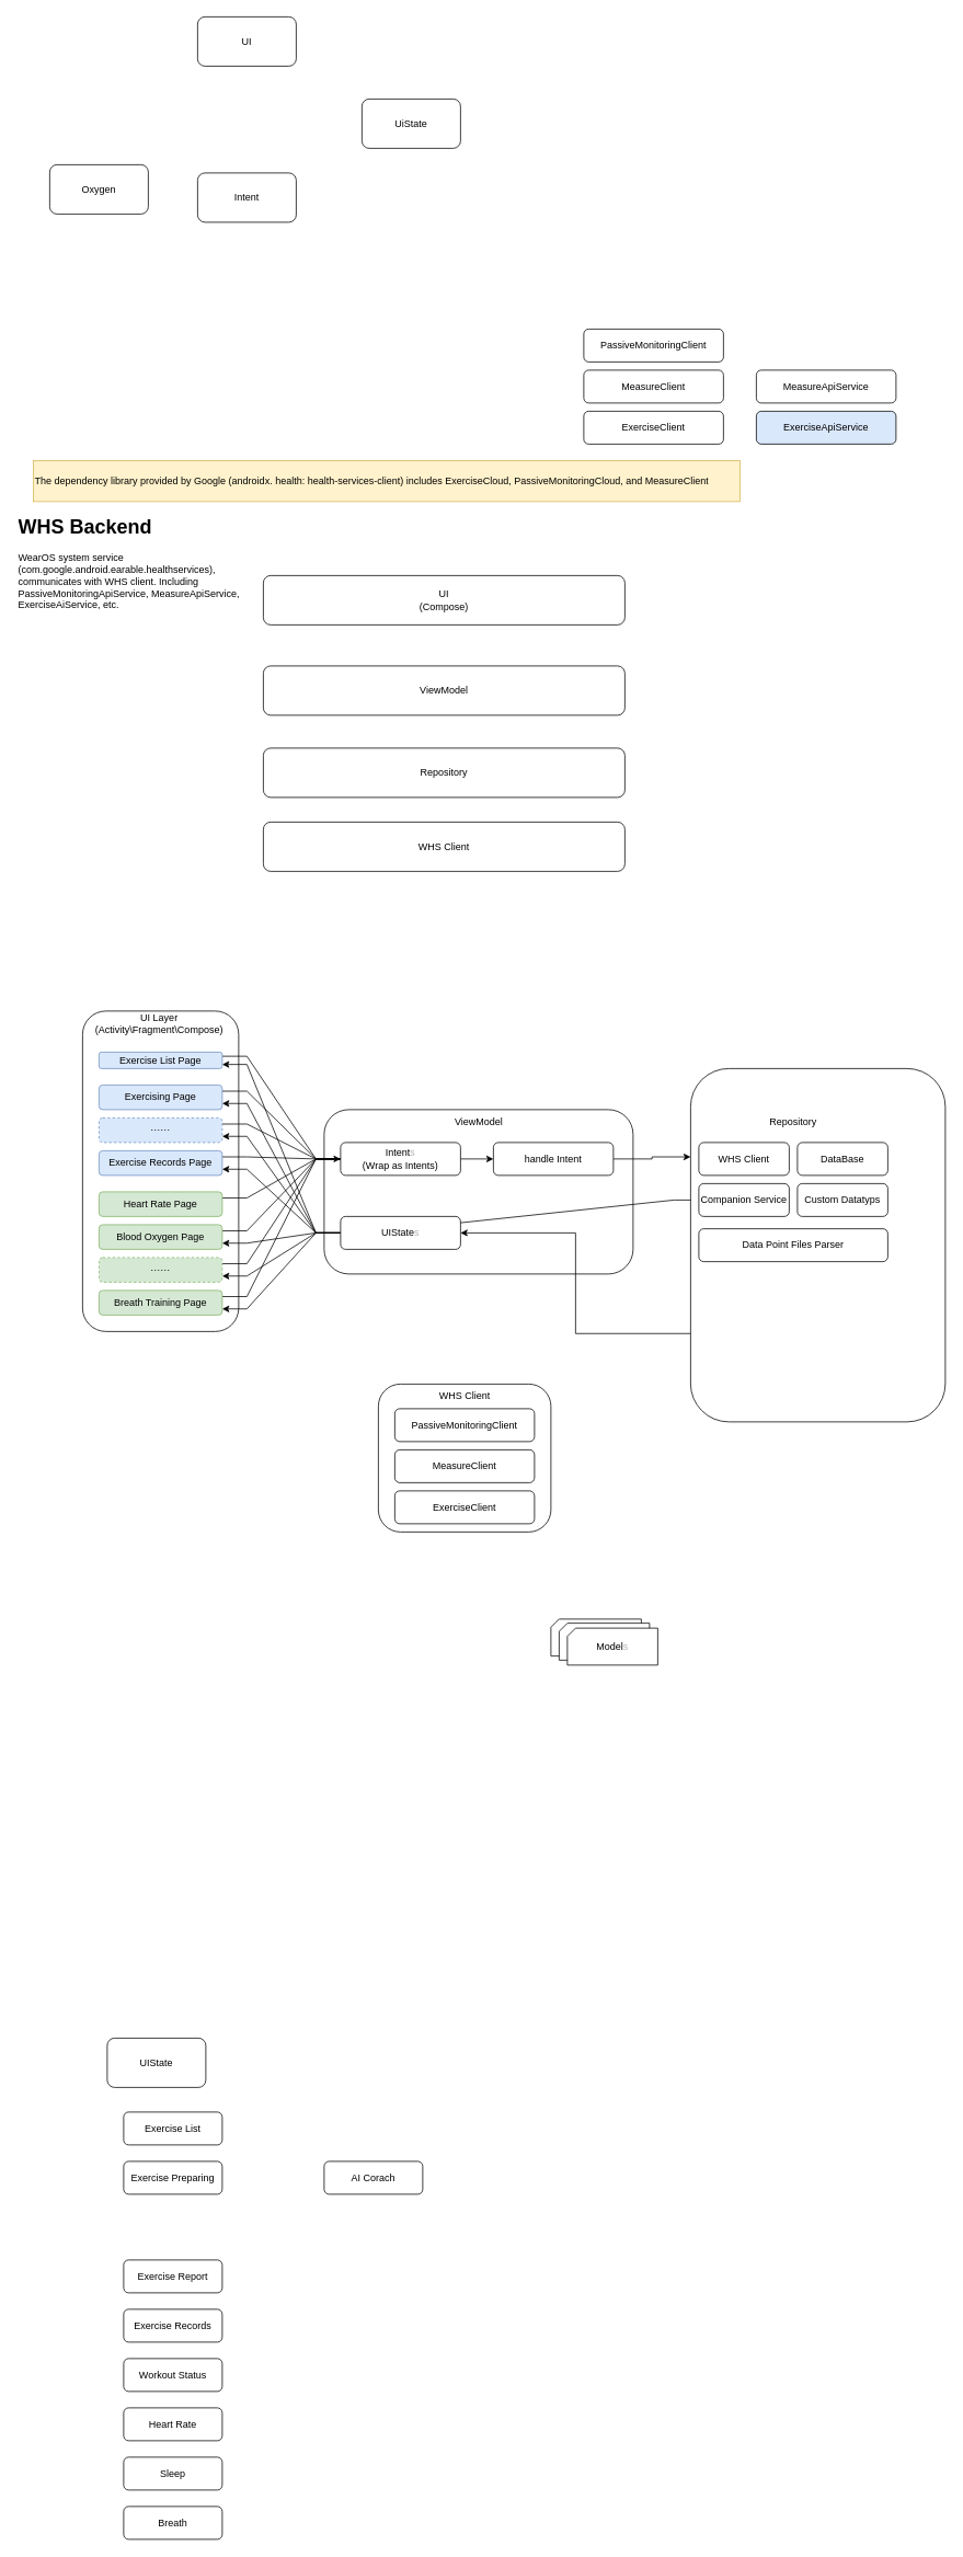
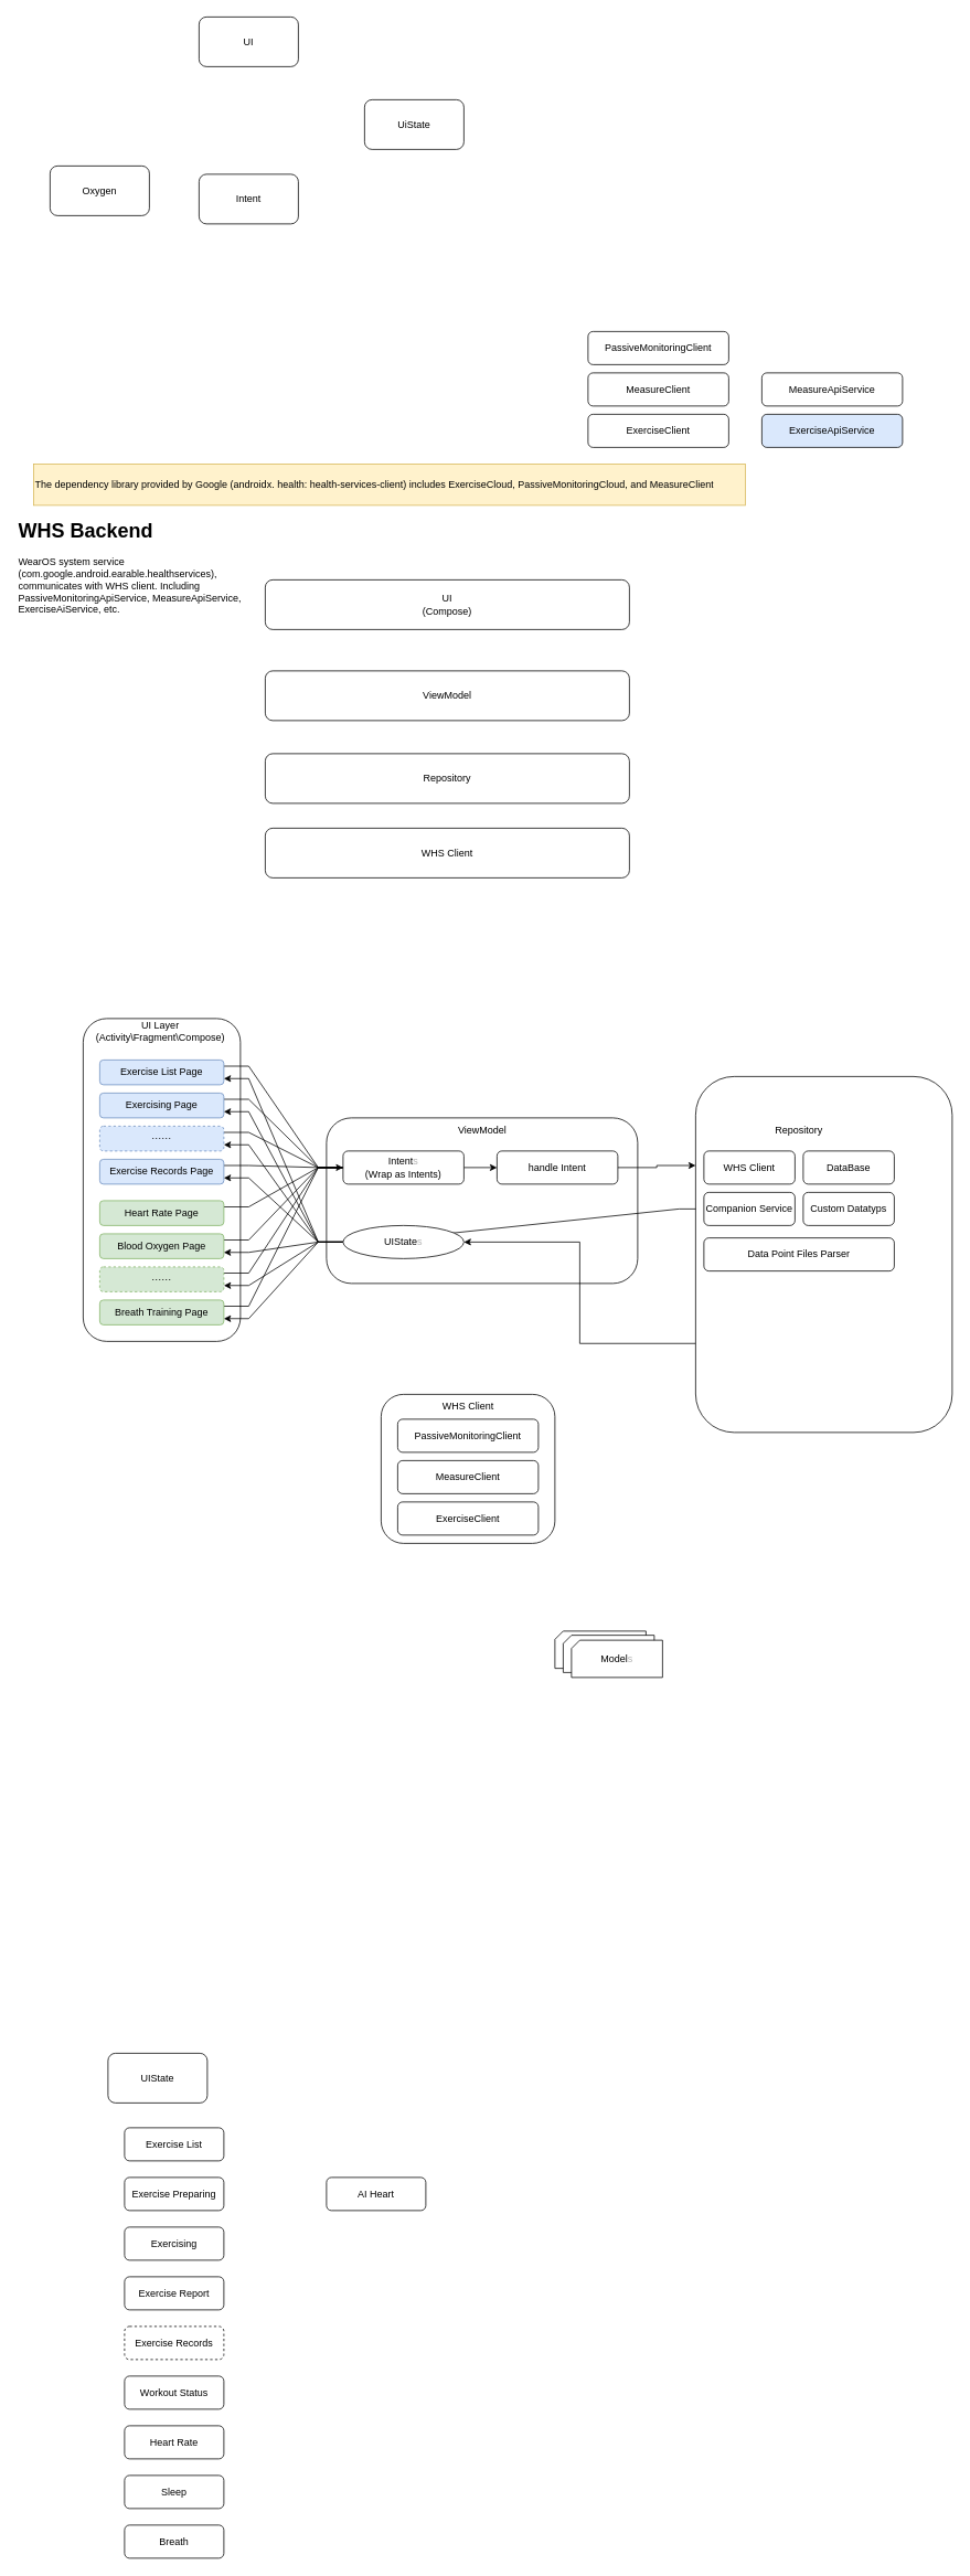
  <mxCell id="0" />
  <mxCell id="1" parent="0" />
  <mxCell id="2" value="" style="rounded=1;whiteSpace=wrap;html=1;" vertex="1" parent="1"><mxGeometry x="394" y="1350" width="376" height="200" as="geometry" /></mxCell>
  <mxCell id="3" value="PassiveMonitoringClient" style="rounded=1;whiteSpace=wrap;html=1;" parent="1" vertex="1"><mxGeometry x="710" y="400" width="170" height="40" as="geometry" /></mxCell>
  <mxCell id="4" value="MeasureClient" style="rounded=1;whiteSpace=wrap;html=1;" parent="1" vertex="1"><mxGeometry x="710" y="450" width="170" height="40" as="geometry" /></mxCell>
  <mxCell id="5" value="ExerciseClient" style="rounded=1;whiteSpace=wrap;html=1;" parent="1" vertex="1"><mxGeometry x="710" y="500" width="170" height="40" as="geometry" /></mxCell>
  <mxCell id="6" value="MeasureApiService" style="rounded=1;whiteSpace=wrap;html=1;" parent="1" vertex="1"><mxGeometry x="920" y="450" width="170" height="40" as="geometry" /></mxCell>
  <mxCell id="7" value="ExerciseApiService" style="rounded=1;whiteSpace=wrap;html=1;fillColor=#dae8fc;" parent="1" vertex="1"><mxGeometry x="920" y="500" width="170" height="40" as="geometry" /></mxCell>
  <mxCell id="8" value="UI" style="rounded=1;whiteSpace=wrap;html=1;" parent="1" vertex="1"><mxGeometry x="240" width="120" height="60" as="geometry" y="20" /></mxCell>
  <mxCell id="9" value="UiState" style="rounded=1;whiteSpace=wrap;html=1;" parent="1" vertex="1"><mxGeometry x="440" y="120" width="120" height="60" as="geometry" /></mxCell>
  <mxCell id="10" value="Intent" style="rounded=1;whiteSpace=wrap;html=1;" parent="1" vertex="1"><mxGeometry x="240" y="210" width="120" height="60" as="geometry" /></mxCell>
  <mxCell id="11" value="&lt;h1 style=&quot;margin-top: 0px;&quot;&gt;&lt;span style=&quot;font-size: 12px; font-weight: normal;&quot;&gt;The dependency library provided by Google (androidx. health: health-services-client) includes ExerciseCloud, PassiveMonitoringCloud, and MeasureClient&lt;/span&gt;&lt;br&gt;&lt;/h1&gt;" style="text;html=1;whiteSpace=wrap;overflow=hidden;rounded=0;fillColor=#fff2cc;strokeColor=#d6b656;" parent="1" vertex="1"><mxGeometry x="40" y="560" width="860" height="50" as="geometry" /></mxCell>
  <mxCell id="12" value="&lt;h1 style=&quot;margin-top: 0px;&quot;&gt;WHS Backend&lt;/h1&gt;&lt;p&gt;WearOS system service (com.google.android.earable.healthservices), communicates with WHS client. Including PassiveMonitoringApiService, MeasureApiService, ExerciseAiService, etc.&amp;nbsp;&lt;/p&gt;" style="text;html=1;whiteSpace=wrap;overflow=hidden;rounded=0;" parent="1" vertex="1"><mxGeometry x="20" y="620" width="290" height="120" as="geometry" /></mxCell>
  <mxCell id="13" value="Oxygen" style="rounded=1;whiteSpace=wrap;html=1;" vertex="1" parent="1"><mxGeometry x="60" y="200" width="120" height="60" as="geometry" /></mxCell>
  <mxCell id="14" value="UI&lt;div&gt;(Compose)&lt;/div&gt;" style="rounded=1;whiteSpace=wrap;html=1;" vertex="1" parent="1"><mxGeometry x="320" y="700" width="440" height="60" as="geometry" /></mxCell>
  <mxCell id="15" value="ViewModel" style="rounded=1;whiteSpace=wrap;html=1;" vertex="1" parent="1"><mxGeometry x="320" y="810" width="440" height="60" as="geometry" /></mxCell>
  <mxCell id="16" value="Repository" style="rounded=1;whiteSpace=wrap;html=1;" vertex="1" parent="1"><mxGeometry x="320" y="910" width="440" height="60" as="geometry" /></mxCell>
  <mxCell id="17" value="WHS Client" style="rounded=1;whiteSpace=wrap;html=1;" vertex="1" parent="1"><mxGeometry x="320" y="1000" width="440" height="60" as="geometry" /></mxCell>
  <mxCell id="18" value="" style="rounded=1;whiteSpace=wrap;html=1;" vertex="1" parent="1"><mxGeometry x="100" y="1230" width="190" height="390" as="geometry" /></mxCell>
  <mxCell id="19" value="Exercise List" style="rounded=1;whiteSpace=wrap;html=1;" vertex="1" parent="1"><mxGeometry x="150" y="2570" width="120" height="40" as="geometry" /></mxCell>
  <mxCell id="20" value="Exercise Preparing" style="rounded=1;whiteSpace=wrap;html=1;" vertex="1" parent="1"><mxGeometry x="150" y="2630" width="120" height="40" as="geometry" /></mxCell>
+ <mxCell id="21" value="Exercising" style="rounded=1;whiteSpace=wrap;html=1;" vertex="1" parent="1"><mxGeometry x="150" y="2690" width="120" height="40" as="geometry" /></mxCell>
  <mxCell id="22" value="Exercise Report" style="rounded=1;whiteSpace=wrap;html=1;" vertex="1" parent="1"><mxGeometry x="150" y="2750" width="120" height="40" as="geometry" /></mxCell>
- <mxCell id="23" value="Exercise Records" style="rounded=1;whiteSpace=wrap;html=1;" vertex="1" parent="1"><mxGeometry x="150" y="2810" width="120" height="40" as="geometry" /></mxCell>
+ <mxCell id="23" value="Exercise Records" style="rounded=1;whiteSpace=wrap;html=1;dashed=1;" vertex="1" parent="1"><mxGeometry x="150" y="2810" width="120" height="40" as="geometry" /></mxCell>
  <mxCell id="24" value="Heart Rate" style="rounded=1;whiteSpace=wrap;html=1;" vertex="1" parent="1"><mxGeometry x="150" y="2930" width="120" height="40" as="geometry" /></mxCell>
  <mxCell id="25" value="Sleep" style="rounded=1;whiteSpace=wrap;html=1;" vertex="1" parent="1"><mxGeometry x="150" y="2990" width="120" height="40" as="geometry" /></mxCell>
  <mxCell id="26" value="Workout Status" style="rounded=1;whiteSpace=wrap;html=1;" vertex="1" parent="1"><mxGeometry x="150" y="2870" width="120" height="40" as="geometry" /></mxCell>
- <mxCell id="27" value="AI Corach" style="rounded=1;whiteSpace=wrap;html=1;" vertex="1" parent="1"><mxGeometry x="394" y="2630" width="120" height="40" as="geometry" /></mxCell>
+ <mxCell id="27" value="AI Heart" style="rounded=1;whiteSpace=wrap;html=1;" vertex="1" parent="1"><mxGeometry x="394" y="2630" width="120" height="40" as="geometry" /></mxCell>
  <mxCell id="28" value="Breath" style="rounded=1;whiteSpace=wrap;html=1;" vertex="1" parent="1"><mxGeometry x="150" y="3050" width="120" height="40" as="geometry" /></mxCell>
  <mxCell id="29" value="UI Layer&lt;div&gt;(Activity\Fragment\Compose)&lt;/div&gt;" style="text;html=1;align=center;verticalAlign=middle;whiteSpace=wrap;rounded=0;" vertex="1" parent="1"><mxGeometry x="111.25" y="1230" width="165" height="30" as="geometry" /></mxCell>
  <mxCell id="30" style="rounded=0;orthogonalLoop=1;jettySize=auto;html=1;exitX=1;exitY=0.25;exitDx=0;exitDy=0;entryX=0;entryY=0.5;entryDx=0;entryDy=0;endArrow=none;endFill=0;edgeStyle=entityRelationEdgeStyle;" edge="1" parent="1" source="31" target="47"><mxGeometry relative="1" as="geometry" /></mxCell>
- <mxCell id="31" value="Exercise List Page" style="rounded=1;whiteSpace=wrap;html=1;fillColor=#dae8fc;strokeColor=#6c8ebf;" vertex="1" parent="1"><mxGeometry x="120" y="1280" width="150" height="20" as="geometry" /></mxCell>
+ <mxCell id="31" value="Exercise List Page" style="rounded=1;whiteSpace=wrap;html=1;fillColor=#dae8fc;strokeColor=#6c8ebf;" vertex="1" parent="1"><mxGeometry x="120" y="1280" width="150" height="30" as="geometry" /></mxCell>
  <mxCell id="32" style="rounded=0;orthogonalLoop=1;jettySize=auto;html=1;exitX=1;exitY=0.25;exitDx=0;exitDy=0;entryX=0;entryY=0.5;entryDx=0;entryDy=0;endArrow=none;endFill=0;edgeStyle=entityRelationEdgeStyle;" edge="1" parent="1" source="33" target="47"><mxGeometry relative="1" as="geometry" /></mxCell>
  <mxCell id="33" value="Exercising Page" style="rounded=1;whiteSpace=wrap;html=1;fillColor=#dae8fc;strokeColor=#6c8ebf;" vertex="1" parent="1"><mxGeometry x="120" y="1320" width="150" height="30" as="geometry" /></mxCell>
  <mxCell id="34" style="rounded=0;orthogonalLoop=1;jettySize=auto;html=1;exitX=1;exitY=0.25;exitDx=0;exitDy=0;entryX=0;entryY=0.5;entryDx=0;entryDy=0;endArrow=none;endFill=0;edgeStyle=entityRelationEdgeStyle;" edge="1" parent="1" source="35" target="47"><mxGeometry relative="1" as="geometry" /></mxCell>
  <mxCell id="35" value="······" style="rounded=1;whiteSpace=wrap;html=1;fillColor=#dae8fc;strokeColor=#6c8ebf;dashed=1;" vertex="1" parent="1"><mxGeometry x="120" y="1360" width="150" height="30" as="geometry" /></mxCell>
  <mxCell id="36" style="rounded=0;orthogonalLoop=1;jettySize=auto;html=1;exitX=1;exitY=0.25;exitDx=0;exitDy=0;entryX=0;entryY=0.5;entryDx=0;entryDy=0;endArrow=none;endFill=0;edgeStyle=entityRelationEdgeStyle;" edge="1" parent="1" source="37" target="47"><mxGeometry relative="1" as="geometry" /></mxCell>
  <mxCell id="37" value="Heart Rate Page" style="rounded=1;whiteSpace=wrap;html=1;fillColor=#d5e8d4;strokeColor=#82b366;" vertex="1" parent="1"><mxGeometry x="120" y="1450" width="150" height="30" as="geometry" /></mxCell>
  <mxCell id="38" style="rounded=0;orthogonalLoop=1;jettySize=auto;html=1;exitX=1;exitY=0.25;exitDx=0;exitDy=0;entryX=0;entryY=0.5;entryDx=0;entryDy=0;endArrow=none;endFill=0;edgeStyle=entityRelationEdgeStyle;" edge="1" parent="1" source="39" target="47"><mxGeometry relative="1" as="geometry" /></mxCell>
  <mxCell id="39" value="Blood Oxygen Page" style="rounded=1;whiteSpace=wrap;html=1;fillColor=#d5e8d4;strokeColor=#82b366;" vertex="1" parent="1"><mxGeometry x="120" y="1490" width="150" height="30" as="geometry" /></mxCell>
  <mxCell id="40" style="rounded=0;orthogonalLoop=1;jettySize=auto;html=1;exitX=1;exitY=0.25;exitDx=0;exitDy=0;entryX=0;entryY=0.5;entryDx=0;entryDy=0;endArrow=none;endFill=0;edgeStyle=entityRelationEdgeStyle;" edge="1" parent="1" source="41" target="47"><mxGeometry relative="1" as="geometry" /></mxCell>
  <mxCell id="41" value="Breath Training Page" style="rounded=1;whiteSpace=wrap;html=1;fillColor=#d5e8d4;strokeColor=#82b366;" vertex="1" parent="1"><mxGeometry x="120" y="1570" width="150" height="30" as="geometry" /></mxCell>
  <mxCell id="42" style="rounded=0;orthogonalLoop=1;jettySize=auto;html=1;exitX=1;exitY=0.25;exitDx=0;exitDy=0;entryX=0;entryY=0.5;entryDx=0;entryDy=0;endArrow=none;endFill=0;edgeStyle=entityRelationEdgeStyle;" edge="1" parent="1" source="43" target="47"><mxGeometry relative="1" as="geometry" /></mxCell>
  <mxCell id="43" value="······" style="rounded=1;whiteSpace=wrap;html=1;fillColor=#d5e8d4;strokeColor=#82b366;dashed=1;" vertex="1" parent="1"><mxGeometry x="120" y="1530" width="150" height="30" as="geometry" /></mxCell>
  <mxCell id="44" style="rounded=0;orthogonalLoop=1;jettySize=auto;html=1;exitX=1;exitY=0.25;exitDx=0;exitDy=0;entryX=0;entryY=0.5;entryDx=0;entryDy=0;endArrow=classic;endFill=1;edgeStyle=entityRelationEdgeStyle;" edge="1" parent="1" source="45" target="47"><mxGeometry relative="1" as="geometry" /></mxCell>
  <mxCell id="45" value="Exercise Records Page" style="rounded=1;whiteSpace=wrap;html=1;fillColor=#dae8fc;strokeColor=#6c8ebf;" vertex="1" parent="1"><mxGeometry x="120" y="1400" width="150" height="30" as="geometry" /></mxCell>
  <mxCell id="46" style="edgeStyle=orthogonalEdgeStyle;rounded=0;orthogonalLoop=1;jettySize=auto;html=1;entryX=0;entryY=0.5;entryDx=0;entryDy=0;" edge="1" parent="1" source="47" target="60"><mxGeometry relative="1" as="geometry" /></mxCell>
  <mxCell id="47" value="Intent&lt;span style=&quot;color: rgb(179, 179, 179);&quot;&gt;s&lt;/span&gt;&lt;div&gt;(Wrap as Intents)&lt;/div&gt;" style="rounded=1;whiteSpace=wrap;html=1;" vertex="1" parent="1"><mxGeometry x="414" y="1390" width="146" height="40" as="geometry" /></mxCell>
  <mxCell id="48" value="UIState" style="rounded=1;whiteSpace=wrap;html=1;" vertex="1" parent="1"><mxGeometry x="130" y="2480" width="120" height="60" as="geometry" /></mxCell>
  <mxCell id="49" style="edgeStyle=entityRelationEdgeStyle;rounded=0;orthogonalLoop=1;jettySize=auto;html=1;exitX=0;exitY=0.5;exitDx=0;exitDy=0;entryX=1;entryY=0.75;entryDx=0;entryDy=0;" edge="1" parent="1" source="57" target="41"><mxGeometry relative="1" as="geometry" /></mxCell>
  <mxCell id="50" style="edgeStyle=entityRelationEdgeStyle;rounded=0;orthogonalLoop=1;jettySize=auto;html=1;exitX=0;exitY=0.5;exitDx=0;exitDy=0;entryX=1;entryY=0.75;entryDx=0;entryDy=0;" edge="1" parent="1" source="57" target="43"><mxGeometry relative="1" as="geometry" /></mxCell>
  <mxCell id="51" style="edgeStyle=entityRelationEdgeStyle;rounded=0;orthogonalLoop=1;jettySize=auto;html=1;exitX=0;exitY=0.5;exitDx=0;exitDy=0;entryX=1;entryY=0.75;entryDx=0;entryDy=0;" edge="1" parent="1" source="57" target="39"><mxGeometry relative="1" as="geometry" /></mxCell>
  <mxCell id="52" style="edgeStyle=entityRelationEdgeStyle;rounded=0;orthogonalLoop=1;jettySize=auto;html=1;exitX=0;exitY=0.5;exitDx=0;exitDy=0;" edge="1" parent="1" source="57" target="69"><mxGeometry relative="1" as="geometry" /></mxCell>
  <mxCell id="53" style="edgeStyle=entityRelationEdgeStyle;rounded=0;orthogonalLoop=1;jettySize=auto;html=1;exitX=0;exitY=0.5;exitDx=0;exitDy=0;entryX=1;entryY=0.75;entryDx=0;entryDy=0;" edge="1" parent="1" source="57" target="45"><mxGeometry relative="1" as="geometry" /></mxCell>
  <mxCell id="54" style="edgeStyle=entityRelationEdgeStyle;rounded=0;orthogonalLoop=1;jettySize=auto;html=1;exitX=0;exitY=0.5;exitDx=0;exitDy=0;entryX=1;entryY=0.75;entryDx=0;entryDy=0;" edge="1" parent="1" source="57" target="35"><mxGeometry relative="1" as="geometry" /></mxCell>
  <mxCell id="55" style="edgeStyle=entityRelationEdgeStyle;rounded=0;orthogonalLoop=1;jettySize=auto;html=1;exitX=0;exitY=0.5;exitDx=0;exitDy=0;entryX=1;entryY=0.75;entryDx=0;entryDy=0;" edge="1" parent="1" source="57" target="33"><mxGeometry relative="1" as="geometry" /></mxCell>
  <mxCell id="56" style="edgeStyle=entityRelationEdgeStyle;rounded=0;orthogonalLoop=1;jettySize=auto;html=1;exitX=0;exitY=0.5;exitDx=0;exitDy=0;entryX=1;entryY=0.75;entryDx=0;entryDy=0;" edge="1" parent="1" source="57" target="31"><mxGeometry relative="1" as="geometry" /></mxCell>
- <mxCell id="57" value="UIState&lt;span style=&quot;color: rgb(179, 179, 179);&quot;&gt;s&lt;/span&gt;" style="rounded=1;whiteSpace=wrap;html=1;" vertex="1" parent="1"><mxGeometry x="414" y="1480" width="146" height="40" as="geometry" /></mxCell>
+ <mxCell id="57" value="UIState&lt;span style=&quot;color: rgb(179, 179, 179);&quot;&gt;s&lt;/span&gt;" style="ellipse;whiteSpace=wrap;html=1;" vertex="1" parent="1"><mxGeometry x="414" y="1480" width="146" height="40" as="geometry" /></mxCell>
  <mxCell id="58" value="&lt;div&gt;ViewModel&lt;/div&gt;" style="text;html=1;align=center;verticalAlign=middle;whiteSpace=wrap;rounded=0;" vertex="1" parent="1"><mxGeometry x="499.5" y="1350" width="165" height="30" as="geometry" /></mxCell>
  <mxCell id="59" style="edgeStyle=orthogonalEdgeStyle;rounded=0;orthogonalLoop=1;jettySize=auto;html=1;exitX=1;exitY=0.5;exitDx=0;exitDy=0;entryX=0;entryY=0.25;entryDx=0;entryDy=0;" edge="1" parent="1" source="60" target="62"><mxGeometry relative="1" as="geometry" /></mxCell>
  <mxCell id="60" value="handle Intent" style="rounded=1;whiteSpace=wrap;html=1;" vertex="1" parent="1"><mxGeometry x="600" y="1390" width="146" height="40" as="geometry" /></mxCell>
  <mxCell id="61" style="edgeStyle=orthogonalEdgeStyle;rounded=0;orthogonalLoop=1;jettySize=auto;html=1;exitX=0;exitY=0.75;exitDx=0;exitDy=0;entryX=1;entryY=0.5;entryDx=0;entryDy=0;" edge="1" parent="1" source="62" target="57"><mxGeometry relative="1" as="geometry" /></mxCell>
  <mxCell id="62" value="" style="rounded=1;whiteSpace=wrap;html=1;" vertex="1" parent="1"><mxGeometry x="840" y="1300" width="310" height="430" as="geometry" /></mxCell>
  <mxCell id="63" value="" style="rounded=1;whiteSpace=wrap;html=1;" vertex="1" parent="1"><mxGeometry x="460" y="1684" width="210" height="180" as="geometry" /></mxCell>
  <mxCell id="64" value="DataBase" style="rounded=1;whiteSpace=wrap;html=1;" vertex="1" parent="1"><mxGeometry x="970" y="1390" width="110" height="40" as="geometry" /></mxCell>
  <mxCell id="65" value="Model&lt;span style=&quot;color: rgb(179, 179, 179);&quot;&gt;s&lt;/span&gt;" style="shape=card;whiteSpace=wrap;html=1;size=10;" vertex="1" parent="1"><mxGeometry x="670" y="1970" width="110" height="45" as="geometry" /></mxCell>
  <mxCell id="66" value="Model&lt;span style=&quot;color: rgb(179, 179, 179);&quot;&gt;s&lt;/span&gt;" style="shape=card;whiteSpace=wrap;html=1;size=10;" vertex="1" parent="1"><mxGeometry x="680" y="1975" width="110" height="45" as="geometry" /></mxCell>
  <mxCell id="67" value="Model&lt;span style=&quot;color: rgb(179, 179, 179);&quot;&gt;s&lt;/span&gt;" style="shape=card;whiteSpace=wrap;html=1;size=10;" vertex="1" parent="1"><mxGeometry x="690" y="1981" width="110" height="45" as="geometry" /></mxCell>
  <mxCell id="68" value="Repository" style="text;html=1;align=center;verticalAlign=middle;whiteSpace=wrap;rounded=0;" vertex="1" parent="1"><mxGeometry x="935" y="1350" width="60" height="30" as="geometry" /></mxCell>
  <mxCell id="69" value="&lt;span style=&quot;text-align: start; white-space: pre;&quot;&gt;Companion Service&lt;/span&gt;" style="rounded=1;whiteSpace=wrap;html=1;" vertex="1" parent="1"><mxGeometry x="850" y="1440" width="110" height="40" as="geometry" /></mxCell>
  <mxCell id="70" value="Custom Datatyps" style="rounded=1;whiteSpace=wrap;html=1;" vertex="1" parent="1"><mxGeometry x="970" y="1440" width="110" height="40" as="geometry" /></mxCell>
  <mxCell id="71" value="Data Point Files Parser" style="rounded=1;whiteSpace=wrap;html=1;" vertex="1" parent="1"><mxGeometry x="850" y="1495" width="230" height="40" as="geometry" /></mxCell>
  <mxCell id="72" value="PassiveMonitoringClient" style="rounded=1;whiteSpace=wrap;html=1;" vertex="1" parent="1"><mxGeometry x="480" y="1714" width="170" height="40" as="geometry" /></mxCell>
  <mxCell id="73" value="MeasureClient" style="rounded=1;whiteSpace=wrap;html=1;" vertex="1" parent="1"><mxGeometry x="480" y="1764" width="170" height="40" as="geometry" /></mxCell>
  <mxCell id="74" value="ExerciseClient" style="rounded=1;whiteSpace=wrap;html=1;" vertex="1" parent="1"><mxGeometry x="480" y="1814" width="170" height="40" as="geometry" /></mxCell>
  <mxCell id="75" value="WHS Client" style="text;html=1;align=center;verticalAlign=middle;whiteSpace=wrap;rounded=0;" vertex="1" parent="1"><mxGeometry x="527.5" y="1684" width="75" height="30" as="geometry" /></mxCell>
  <mxCell id="76" value="WHS Client" style="rounded=1;whiteSpace=wrap;html=1;" vertex="1" parent="1"><mxGeometry x="850" y="1390" width="110" height="40" as="geometry" /></mxCell>
